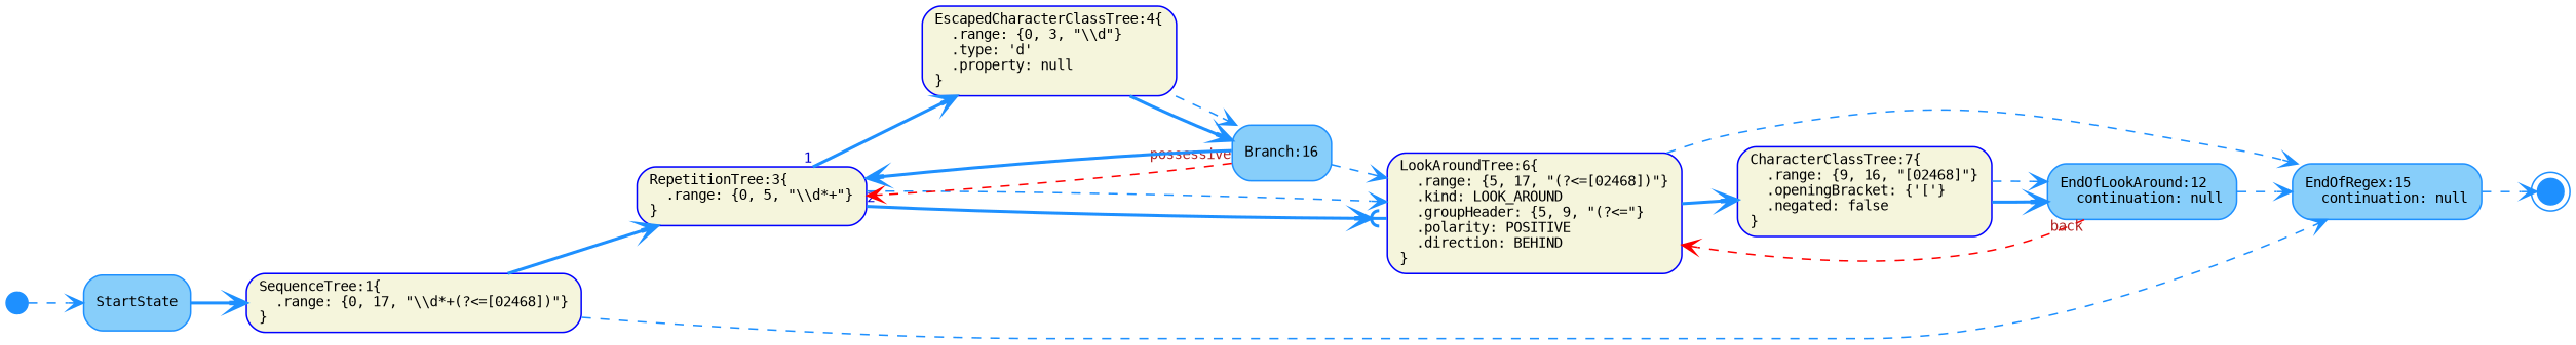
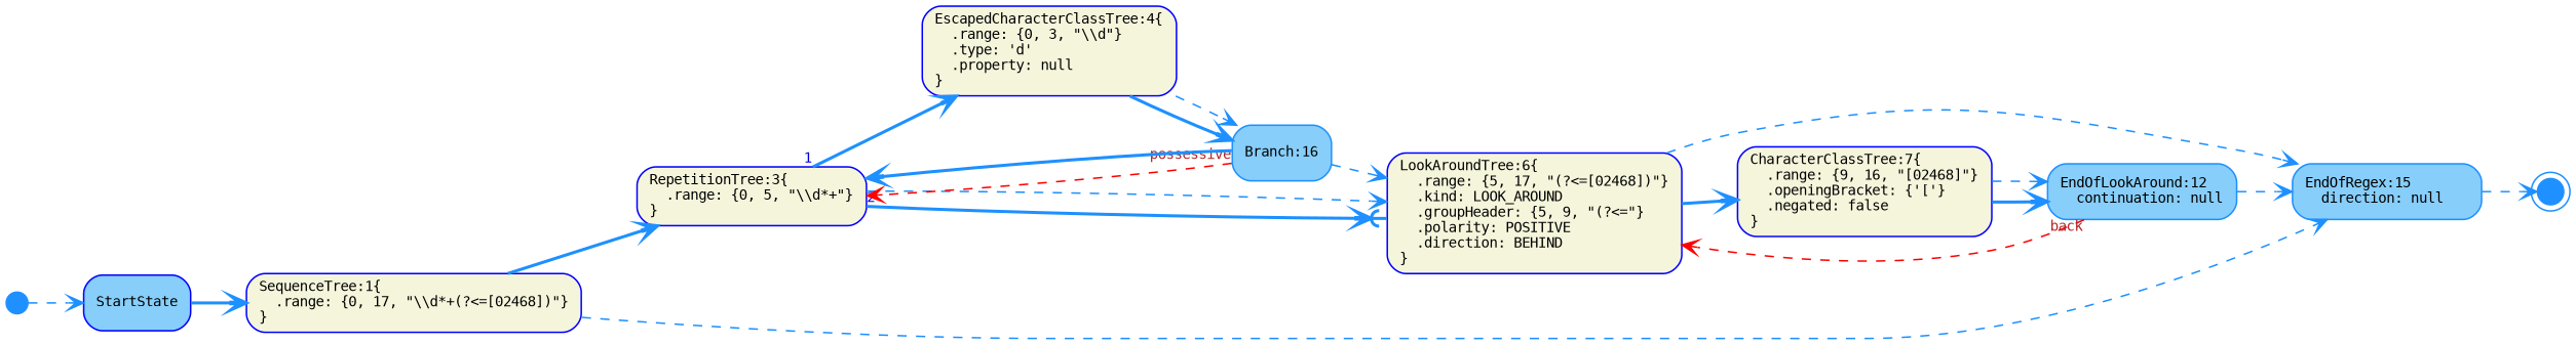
  digraph {
    fontname=Monospace
    fontsize=11
    rankdir=LR
    node [color=DodgerBlue fillcolor=Beige fixedsize=false fontname=Monospace fontsize=9 shape=box style="rounded,filled"]
    edge [arrowhead=vee arrowtail=none color=DodgerBlue dir=both fontcolor=MediumBlue fontname=Monospace fontsize=9 style=dashed]
    n1 [color=Blue label="SequenceTree:1\{\l  .range: \{0, 17, \"\\\\d*+(?<=[02468])\"\}\l\}\l" width=0.75]
    n2 [color=Blue label="RepetitionTree:3\{\l  .range: \{0, 5, \"\\\\d*+\"\}\l\}\l" width=0.75]
-   n3 [fillcolor=LightSkyBlue label="EndOfRegex:15\l  continuation: null\l" width=0.75]
+   n3 [fillcolor=LightSkyBlue label="EndOfRegex:15\l  direction: null\l" width=0.75]
    n4 [color=Blue label="EscapedCharacterClassTree:4\{\l  .range: \{0, 3, \"\\\\d\"\}\l  .type: 'd'\l  .property: null\l\}\l" width=0.75]
    n5 [color=Blue label="LookAroundTree:6\{\l  .range: \{5, 17, \"(?<=[02468])\"\}\l  .kind: LOOK_AROUND\l  .groupHeader: \{5, 9, \"(?<=\"\}\l  .polarity: POSITIVE\l  .direction: BEHIND\l\}\l" width=0.75]
    n6 [fillcolor=DodgerBlue fixedsize=true label="\l" shape=doublecircle width=0.12]
    n7 [fillcolor=LightSkyBlue label="Branch:16\l" width=0.75]
    n8 [color=Blue label="CharacterClassTree:7\{\l  .range: \{9, 16, \"[02468]\"\}\l  .openingBracket: \{'['\}\l  .negated: false\l\}\l" width=0.75]
    n9 [fillcolor=LightSkyBlue label="EndOfLookAround:12\l  continuation: null\l" width=0.75]
-   n10 [fillcolor=LightSkyBlue label="StartState\l" width=0.75]
+   n10 [color=Blue fillcolor=LightSkyBlue label="StartState\l" width=0.75]
    n11 [fillcolor=DodgerBlue fixedsize=true label="\l" shape=circle width=0.20]
    n1 -> n2 [style=bold]
    n1 -> n3
    n2 -> n4 [style=bold taillabel=1]
    n2 -> n5 [arrowhead=icurvevee style=bold taillabel=2]
    n2 -> n5
    n3 -> n6
    n4 -> n7 [style=bold]
    n4 -> n7
    n5 -> n3
    n5 -> n8 [style=bold]
    n7 -> n2 [color=Red fontcolor=Firebrick taillabel=possessive]
    n7 -> n2 [style=bold]
    n7 -> n5
    n8 -> n9 [style=bold]
    n8 -> n9
    n9 -> n3
    n9 -> n5 [color=Red fontcolor=Firebrick taillabel=back]
    n10 -> n1 [style=bold]
    n11 -> n10
  }
